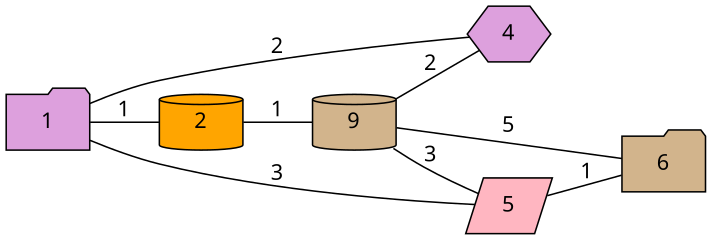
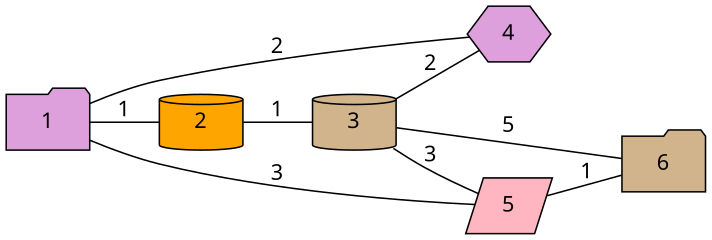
  graph {
    fontname="Noto Sans"
    rankdir=LR
    node [fillcolor=plum fontname="Noto Sans" shape=cylinder style=filled]
    edge [fontname="Noto Sans"]
    2 [fillcolor=orange]
    1 [shape=folder]
    4 [shape=hexagon]
    5 [fillcolor=lightpink shape=parallelogram]
-   3 [fillcolor=tan label=9]
+   3 [fillcolor=tan]
    6 [fillcolor=tan shape=folder]
    2 -- 3 [label=1]
    1 -- 2 [label=1]
    1 -- 4 [label=2]
    1 -- 5 [label=3]
    5 -- 6 [label=1]
    3 -- 4 [label=2]
    3 -- 5 [label=3]
    3 -- 6 [label=5]
  }
